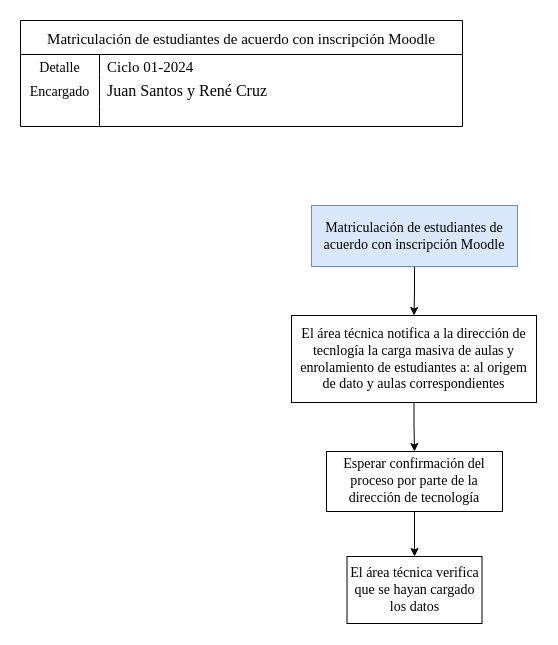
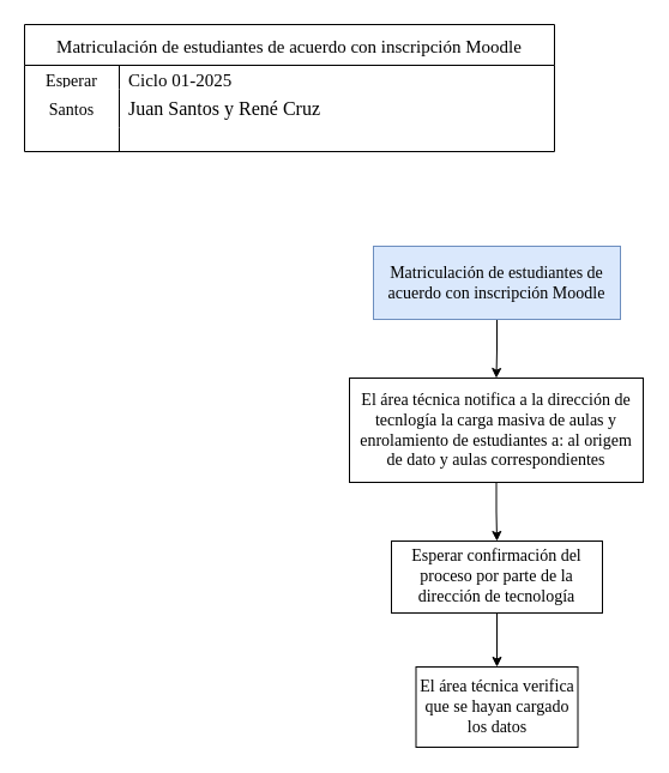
  <mxCell id="0" />
  <mxCell id="1" parent="0" />
  <mxCell id="2" value="Matriculación de estudiantes de acuerdo con inscripción Moodle" style="shape=table;startSize=34;container=1;collapsible=0;childLayout=tableLayout;fixedRows=1;rowLines=0;fontStyle=0;fontSize=15;fontFamily=Times New Roman;" vertex="1" parent="1"><mxGeometry x="20" y="20" width="442" height="106" as="geometry" /></mxCell>
  <mxCell id="3" value="" style="shape=tableRow;horizontal=0;startSize=0;swimlaneHead=0;swimlaneBody=0;top=0;left=0;bottom=0;right=0;collapsible=0;dropTarget=0;fillColor=none;points=[[0,0.5],[1,0.5]];portConstraint=eastwest;strokeColor=inherit;fontSize=16;fontFamily=Times New Roman;" vertex="1" parent="2"><mxGeometry y="34" width="442" height="20" as="geometry" /></mxCell>
- <mxCell id="4" value="&lt;font style=&quot;font-size: 14px;&quot;&gt;Detalle&lt;/font&gt;&lt;div&gt;&lt;br&gt;&lt;/div&gt;" style="shape=partialRectangle;html=1;whiteSpace=wrap;connectable=0;fillColor=none;top=0;left=0;bottom=0;right=0;overflow=hidden;pointerEvents=1;strokeColor=inherit;fontSize=16;fontFamily=Times New Roman;" vertex="1" parent="3"><mxGeometry width="79" height="20" as="geometry"><mxRectangle width="79" height="20" as="alternateBounds" /></mxGeometry></mxCell>
- <mxCell id="5" value="&lt;font style=&quot;font-size: 15px;&quot;&gt;Ciclo 01-2024&lt;/font&gt;" style="shape=partialRectangle;html=1;whiteSpace=wrap;connectable=0;fillColor=none;top=0;left=0;bottom=0;right=0;align=left;spacingLeft=6;overflow=hidden;strokeColor=inherit;fontSize=16;fontFamily=Times New Roman;" vertex="1" parent="3"><mxGeometry x="79" width="363" height="20" as="geometry"><mxRectangle width="363" height="20" as="alternateBounds" /></mxGeometry></mxCell>
+ <mxCell id="4" value="&lt;font style=&quot;font-size: 14px;&quot;&gt;Esperar&lt;/font&gt;&lt;div&gt;&lt;br&gt;&lt;/div&gt;" style="shape=partialRectangle;html=1;whiteSpace=wrap;connectable=0;fillColor=none;top=0;left=0;bottom=0;right=0;overflow=hidden;pointerEvents=1;strokeColor=inherit;fontSize=16;fontFamily=Times New Roman;" vertex="1" parent="3"><mxGeometry width="79" height="20" as="geometry"><mxRectangle width="79" height="20" as="alternateBounds" /></mxGeometry></mxCell>
+ <mxCell id="5" value="&lt;font style=&quot;font-size: 15px;&quot;&gt;Ciclo 01-2025&lt;/font&gt;" style="shape=partialRectangle;html=1;whiteSpace=wrap;connectable=0;fillColor=none;top=0;left=0;bottom=0;right=0;align=left;spacingLeft=6;overflow=hidden;strokeColor=inherit;fontSize=16;fontFamily=Times New Roman;" vertex="1" parent="3"><mxGeometry x="79" width="363" height="20" as="geometry"><mxRectangle width="363" height="20" as="alternateBounds" /></mxGeometry></mxCell>
  <mxCell id="6" value="" style="shape=tableRow;horizontal=0;startSize=0;swimlaneHead=0;swimlaneBody=0;top=0;left=0;bottom=0;right=0;collapsible=0;dropTarget=0;fillColor=none;points=[[0,0.5],[1,0.5]];portConstraint=eastwest;strokeColor=inherit;fontSize=16;fontFamily=Times New Roman;" vertex="1" parent="2"><mxGeometry y="54" width="442" height="32" as="geometry" /></mxCell>
- <mxCell id="7" value="&lt;font style=&quot;font-size: 14px;&quot;&gt;Encargado&lt;/font&gt;" style="shape=partialRectangle;html=1;whiteSpace=wrap;connectable=0;fillColor=none;top=0;left=0;bottom=0;right=0;overflow=hidden;strokeColor=inherit;fontSize=16;fontFamily=Times New Roman;" vertex="1" parent="6"><mxGeometry width="79" height="32" as="geometry"><mxRectangle width="79" height="32" as="alternateBounds" /></mxGeometry></mxCell>
+ <mxCell id="7" value="&lt;font style=&quot;font-size: 14px;&quot;&gt;Santos&lt;/font&gt;" style="shape=partialRectangle;html=1;whiteSpace=wrap;connectable=0;fillColor=none;top=0;left=0;bottom=0;right=0;overflow=hidden;strokeColor=inherit;fontSize=16;fontFamily=Times New Roman;" vertex="1" parent="6"><mxGeometry width="79" height="32" as="geometry"><mxRectangle width="79" height="32" as="alternateBounds" /></mxGeometry></mxCell>
  <mxCell id="8" value="Juan Santos y René Cruz" style="shape=partialRectangle;html=1;whiteSpace=wrap;connectable=0;fillColor=none;top=0;left=0;bottom=0;right=0;align=left;spacingLeft=6;overflow=hidden;strokeColor=inherit;fontSize=16;fontFamily=Times New Roman;" vertex="1" parent="6"><mxGeometry x="79" width="363" height="32" as="geometry"><mxRectangle width="363" height="32" as="alternateBounds" /></mxGeometry></mxCell>
  <mxCell id="9" value="" style="shape=tableRow;horizontal=0;startSize=0;swimlaneHead=0;swimlaneBody=0;top=0;left=0;bottom=0;right=0;collapsible=0;dropTarget=0;fillColor=none;points=[[0,0.5],[1,0.5]];portConstraint=eastwest;strokeColor=inherit;fontSize=16;fontFamily=Times New Roman;" vertex="1" parent="2"><mxGeometry y="86" width="442" height="20" as="geometry" /></mxCell>
  <mxCell id="10" value="" style="shape=partialRectangle;html=1;whiteSpace=wrap;connectable=0;fillColor=none;top=0;left=0;bottom=0;right=0;overflow=hidden;strokeColor=inherit;fontSize=16;fontFamily=Times New Roman;" vertex="1" parent="9"><mxGeometry width="79" height="20" as="geometry"><mxRectangle width="79" height="20" as="alternateBounds" /></mxGeometry></mxCell>
  <mxCell id="11" value="" style="shape=partialRectangle;html=1;whiteSpace=wrap;connectable=0;fillColor=none;top=0;left=0;bottom=0;right=0;align=left;spacingLeft=6;overflow=hidden;strokeColor=inherit;fontSize=16;fontFamily=Times New Roman;" vertex="1" parent="9"><mxGeometry x="79" width="363" height="20" as="geometry"><mxRectangle width="363" height="20" as="alternateBounds" /></mxGeometry></mxCell>
  <mxCell id="12" value="" style="edgeStyle=orthogonalEdgeStyle;rounded=0;orthogonalLoop=1;jettySize=auto;html=1;" edge="1" parent="1" source="13" target="15"><mxGeometry relative="1" as="geometry" /></mxCell>
  <mxCell id="13" value="&lt;font&gt;Matriculación de estudiantes de acuerdo con inscripción Moodle&lt;/font&gt;" style="rounded=0;whiteSpace=wrap;html=1;fillColor=#dae8fc;strokeColor=#6c8ebf;fontFamily=Times New Roman;fontSize=14;" vertex="1" parent="1"><mxGeometry x="311" y="205" width="206" height="61" as="geometry" /></mxCell>
  <mxCell id="14" value="" style="edgeStyle=orthogonalEdgeStyle;rounded=0;orthogonalLoop=1;jettySize=auto;html=1;" edge="1" parent="1" source="15" target="17"><mxGeometry relative="1" as="geometry" /></mxCell>
  <mxCell id="15" value="El área técnica notifica a la dirección de tecnlogía la carga masiva de aulas y enrolamiento de estudiantes a: al origem de dato y aulas correspondientes" style="whiteSpace=wrap;html=1;fontSize=14;fontFamily=Times New Roman;rounded=0;" vertex="1" parent="1"><mxGeometry x="291" y="315" width="245" height="87" as="geometry" /></mxCell>
  <mxCell id="16" value="" style="edgeStyle=orthogonalEdgeStyle;rounded=0;orthogonalLoop=1;jettySize=auto;html=1;" edge="1" parent="1" source="17" target="18"><mxGeometry relative="1" as="geometry" /></mxCell>
  <mxCell id="17" value="Esperar confirmación del proceso por parte de la dirección de tecnología" style="whiteSpace=wrap;html=1;fontSize=14;fontFamily=Times New Roman;rounded=0;" vertex="1" parent="1"><mxGeometry x="326" y="451" width="176" height="60" as="geometry" /></mxCell>
  <mxCell id="18" value="El área técnica verifica que se hayan cargado los datos" style="whiteSpace=wrap;html=1;fontSize=14;fontFamily=Times New Roman;rounded=0;" vertex="1" parent="1"><mxGeometry x="346.5" y="556" width="135" height="67" as="geometry" /></mxCell>
